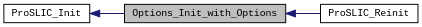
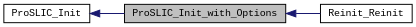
  digraph {
    fontname="Liberation Mono"
    rankdir=LR
    node [color=black fillcolor=white fontname="Liberation Mono" fontsize=10 shape=record style=filled]
    edge [color=midnightblue dir=back fontname="Liberation Mono" fontsize=10 labelfontname=Helvetica labelfontsize=10 style=solid]
-   n1 [fillcolor=grey75 fontcolor=black height=0.2 label=Options_Init_with_Options width=0.4]
-   n2 [height=0.2 label=ProSLIC_Reinit width=0.4]
+   n1 [fillcolor=grey75 fontcolor=black height=0.2 label=ProSLIC_Init_with_Options width=0.4]
+   n2 [height=0.2 label=Reinit_Reinit width=0.4]
    n3 [height=0.2 label=ProSLIC_Init width=0.4]
    n1 -> n2
    n3 -> n1
  }
